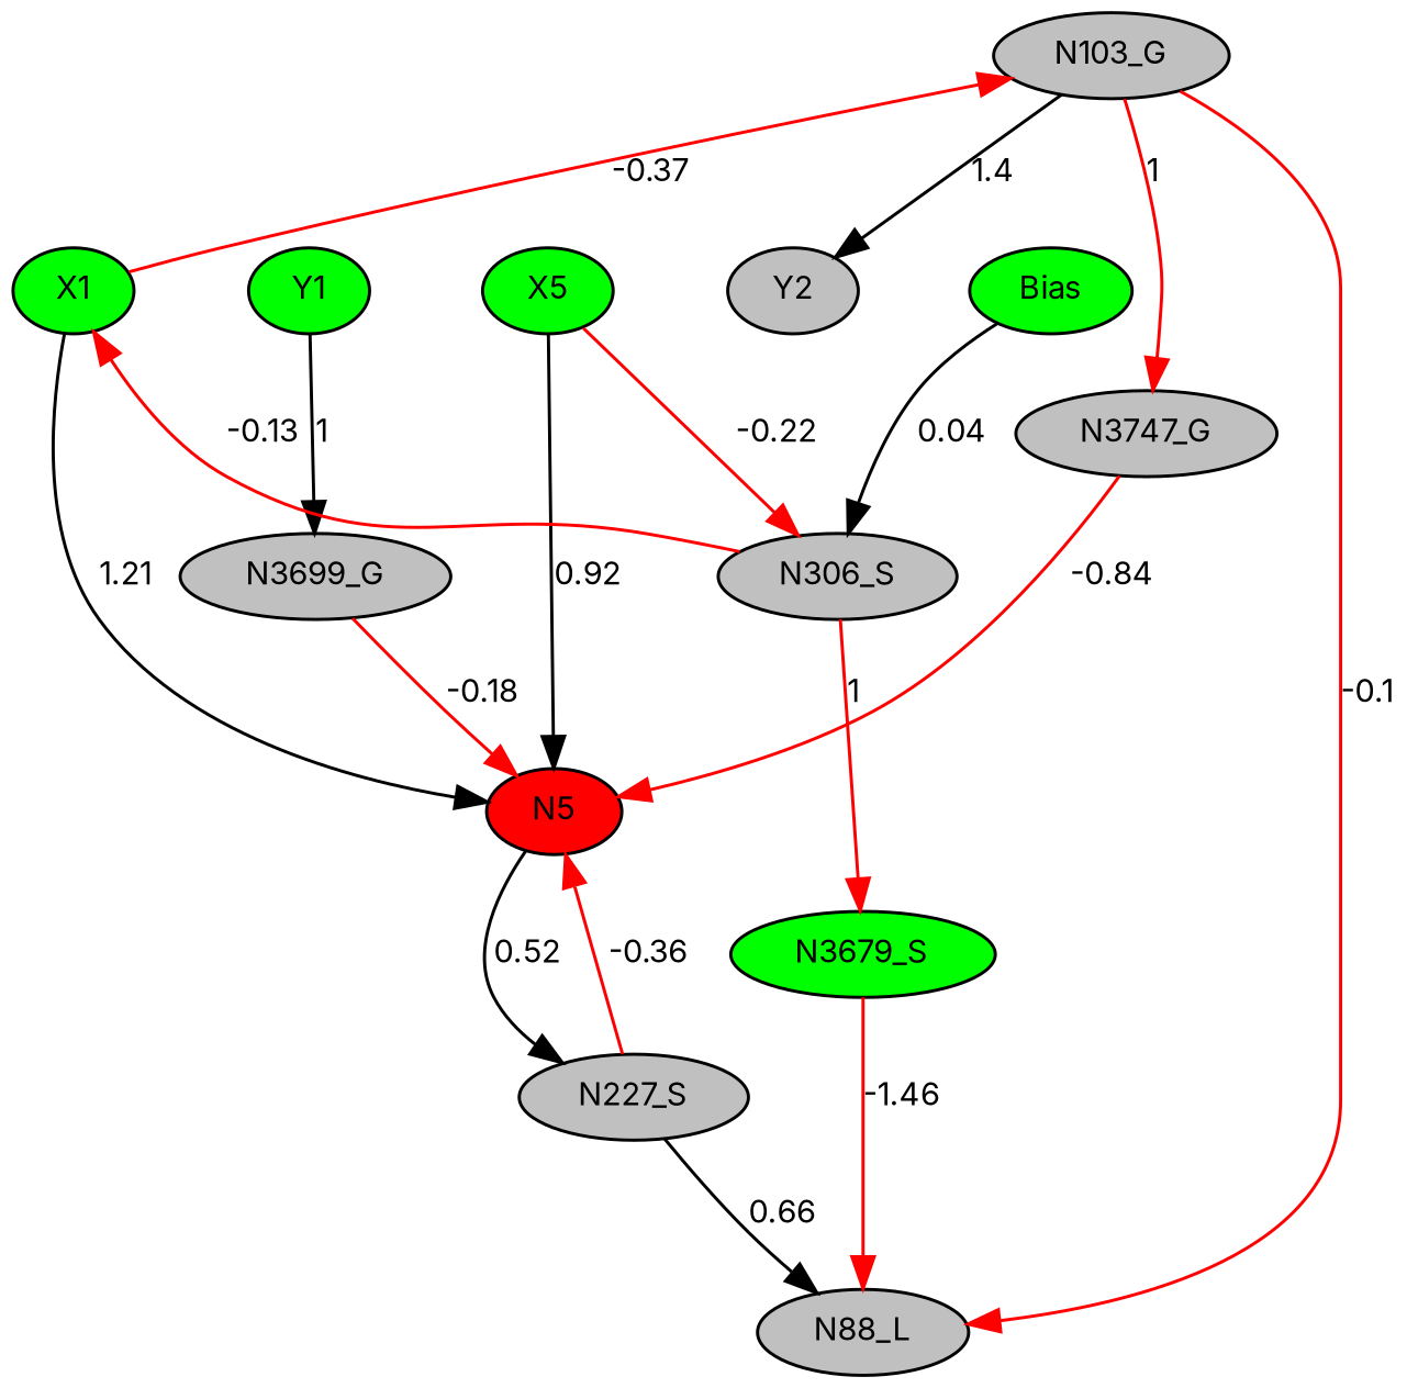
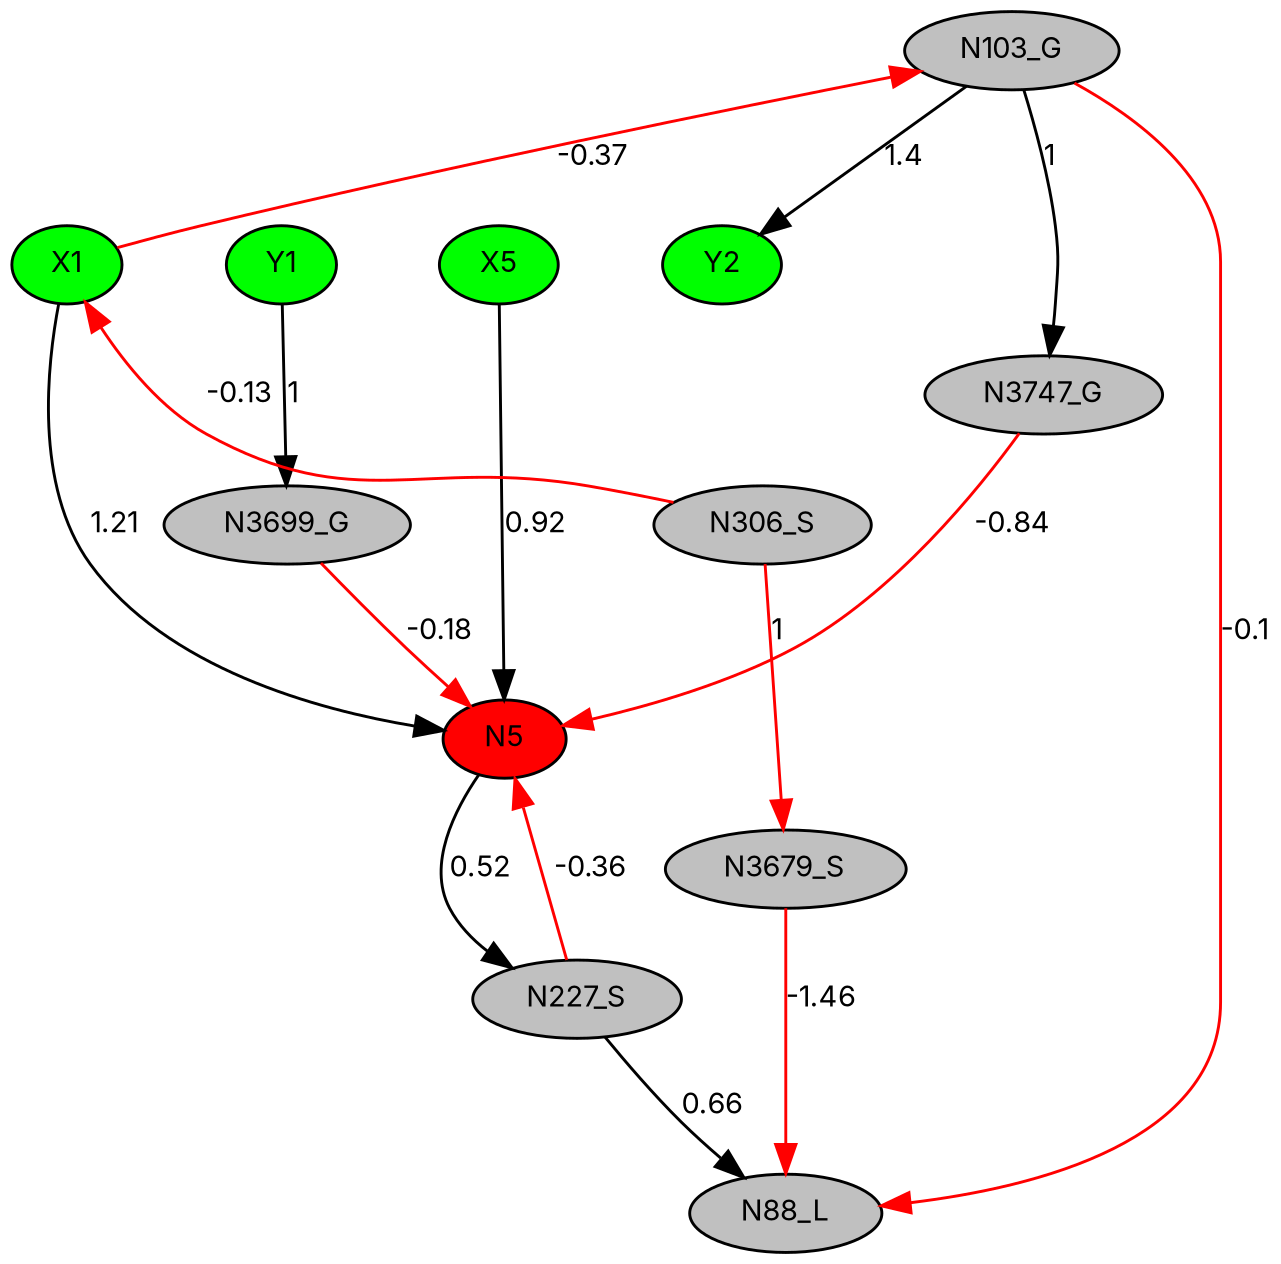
  digraph {
    fontname=Inter
    node [fillcolor=gray fontname=Inter fontsize=10 shape=ellipse style=filled]
    edge [color=red fontname=Inter fontsize=10]
    N5 [fillcolor=red height=0.1 width=0.1]
-   n2 [fillcolor=green height=0.1 label=Bias width=0.1]
    n3 [fillcolor=green height=0.1 label=X1 width=0.1]
    n4 [fillcolor=green height=0.1 label=Y1 width=0.1]
    n5 [fillcolor=green height=0.1 label=X5 width=0.1]
-   n6 [height=0.1 label=Y2 width=0.1]
+   n6 [fillcolor=green height=0.1 label=Y2 width=0.1]
    n7 [height=0.1 label=N227_S width=0.1]
    n8 [height=0.1 label=N306_S width=0.1]
    n9 [height=0.1 label=N103_G width=0.1]
    n10 [height=0.1 label=N3699_G width=0.1]
-   n11 [fillcolor=green height=0.1 label=N3679_S width=0.1]
+   n11 [height=0.1 label=N3679_S width=0.1]
    n12 [height=0.1 label=N88_L width=0.1]
    n13 [height=0.1 label=N3747_G width=0.1]
    subgraph sub_1 {
      rank=same
      N5
    }
    subgraph sub_2 {
      rank=same
-     n2
      n3
      n4
      n5
      n6
    }
    N5 -> n7 [color=black label=0.52]
-   n2 -> n8 [color=black label=0.04]
    n3 -> N5 [color=black label=1.21]
    n3 -> n4 [style=invis color="" fontsize=""]
    n3 -> n9 [arrowType=inv label=-0.37]
    n4 -> n5 [style=invis color="" fontsize=""]
    n4 -> n10 [color=black label=1]
    n5 -> N5 [color=black label=0.92]
    n5 -> n6 [style=invis color="" fontsize=""]
-   n5 -> n8 [arrowType=inv label=-0.22]
-   n6 -> n2 [style=invis color="" fontsize=""]
    n7 -> N5 [arrowType=inv label=-0.36]
    n7 -> n12 [color=black label=0.66]
    n8 -> n3 [arrowType=inv label=-0.13]
    n8 -> n11 [label=1]
    n9 -> n6 [color=black label=1.4]
    n9 -> n12 [arrowType=inv label=-0.1]
-   n9 -> n13 [label=1]
+   n9 -> n13 [color=black label=1]
    n10 -> N5 [arrowType=inv label=-0.18]
    n11 -> n12 [arrowType=inv label=-1.46]
    n13 -> N5 [arrowType=inv label=-0.84]
  }
